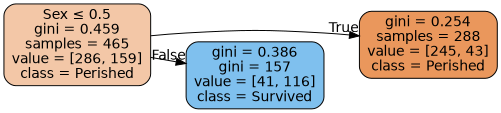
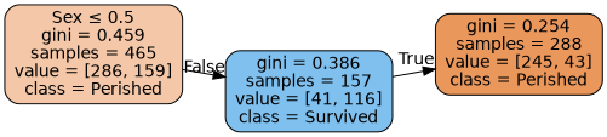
  digraph {
    rankdir=LR
    node [color=black fontname=helvetica shape=box style="filled, rounded"]
    edge [fontname=helvetica labeldistance=2.5]
    n1 [fillcolor="#f3c7a7" label=<Sex &le; 0.5<br/>gini = 0.459<br/>samples = 465<br/>value = [286, 159]<br/>class = Perished>]
    n2 [fillcolor="#ea975c" label=<gini = 0.254<br/>samples = 288<br/>value = [245, 43]<br/>class = Perished>]
-   n3 [fillcolor="#7fc0ee" label=<gini = 0.386<br/>gini = 157<br/>value = [41, 116]<br/>class = Survived>]
-   n1 -> n2 [headlabel=True labelangle=45]
+   n3 [fillcolor="#7fc0ee" label=<gini = 0.386<br/>samples = 157<br/>value = [41, 116]<br/>class = Survived>]
+   n3 -> n2 [headlabel=True labelangle=45]
    n1 -> n3 [headlabel=False labelangle=-45]
  }
